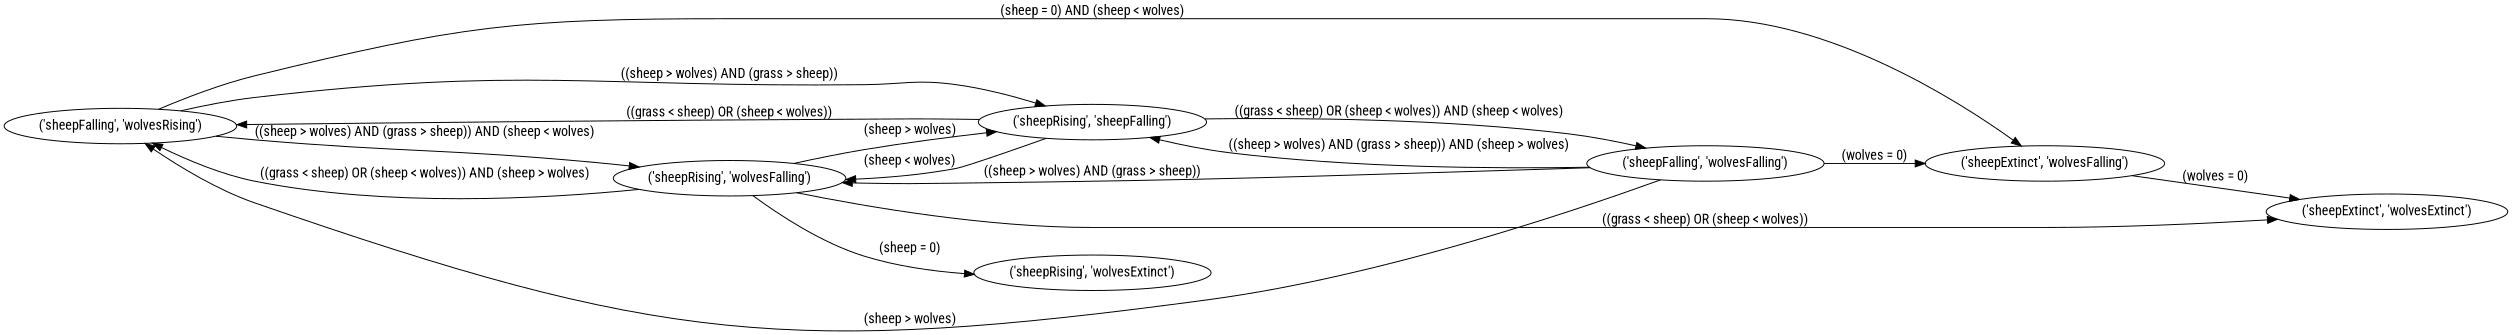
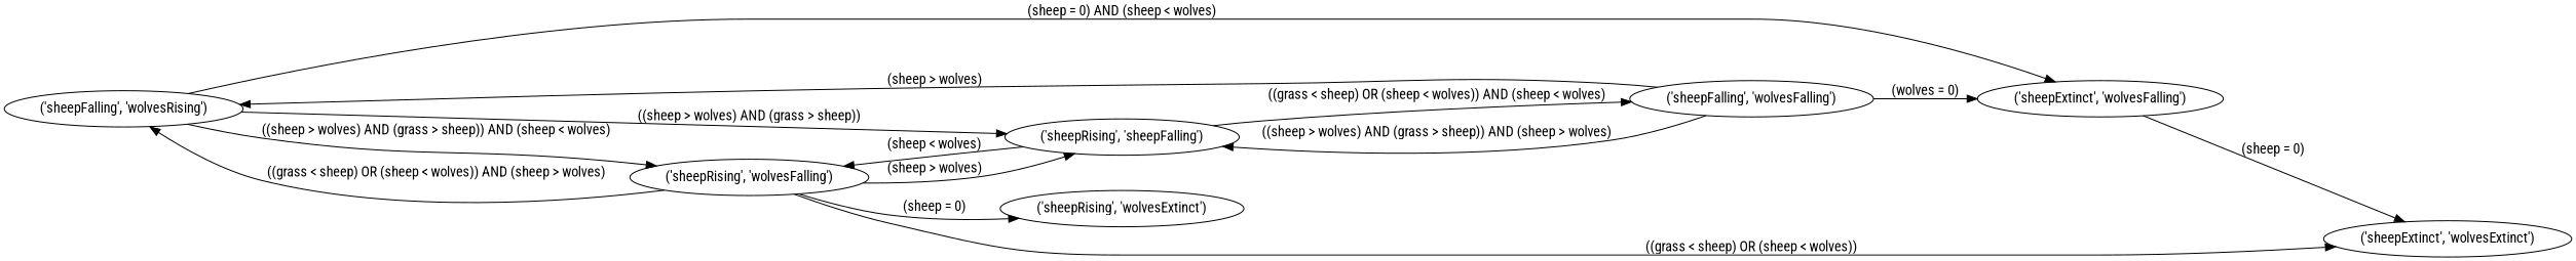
  strict digraph {
    fontname="Roboto Condensed"
    rankdir=LR
    node [fontname="Roboto Condensed"]
    edge [fontname="Roboto Condensed"]
    "('sheepFalling', 'wolvesRising')"
    "('sheepExtinct', 'wolvesFalling')"
    "('sheepRising', 'wolvesFalling')"
    n4 [label="('sheepRising', 'sheepFalling')"]
    "('sheepExtinct', 'wolvesExtinct')"
    "('sheepFalling', 'wolvesFalling')"
    "('sheepRising', 'wolvesExtinct')"
    "('sheepFalling', 'wolvesRising')" -> "('sheepExtinct', 'wolvesFalling')" [label="(sheep = 0) AND (sheep < wolves)"]
    "('sheepFalling', 'wolvesRising')" -> "('sheepRising', 'wolvesFalling')" [label="((sheep > wolves) AND (grass > sheep)) AND (sheep < wolves)"]
    "('sheepFalling', 'wolvesRising')" -> n4 [label="((sheep > wolves) AND (grass > sheep))"]
-   "('sheepExtinct', 'wolvesFalling')" -> "('sheepExtinct', 'wolvesExtinct')" [label="(wolves = 0)"]
+   "('sheepExtinct', 'wolvesFalling')" -> "('sheepExtinct', 'wolvesExtinct')" [label="(sheep = 0)"]
    "('sheepRising', 'wolvesFalling')" -> "('sheepFalling', 'wolvesRising')" [label="((grass < sheep) OR (sheep < wolves)) AND (sheep > wolves)"]
    "('sheepRising', 'wolvesFalling')" -> n4 [label="(sheep > wolves)"]
    "('sheepRising', 'wolvesFalling')" -> "('sheepExtinct', 'wolvesExtinct')" [label="((grass < sheep) OR (sheep < wolves))"]
    "('sheepRising', 'wolvesFalling')" -> "('sheepRising', 'wolvesExtinct')" [label="(sheep = 0)"]
-   n4 -> "('sheepFalling', 'wolvesRising')" [label="((grass < sheep) OR (sheep < wolves))"]
    n4 -> "('sheepRising', 'wolvesFalling')" [label="(sheep < wolves)"]
    n4 -> "('sheepFalling', 'wolvesFalling')" [label="((grass < sheep) OR (sheep < wolves)) AND (sheep < wolves)"]
    "('sheepFalling', 'wolvesFalling')" -> "('sheepFalling', 'wolvesRising')" [label="(sheep > wolves)"]
    "('sheepFalling', 'wolvesFalling')" -> "('sheepExtinct', 'wolvesFalling')" [label="(wolves = 0)"]
-   "('sheepFalling', 'wolvesFalling')" -> "('sheepRising', 'wolvesFalling')" [label="((sheep > wolves) AND (grass > sheep))"]
    "('sheepFalling', 'wolvesFalling')" -> n4 [label="((sheep > wolves) AND (grass > sheep)) AND (sheep > wolves)"]
  }
